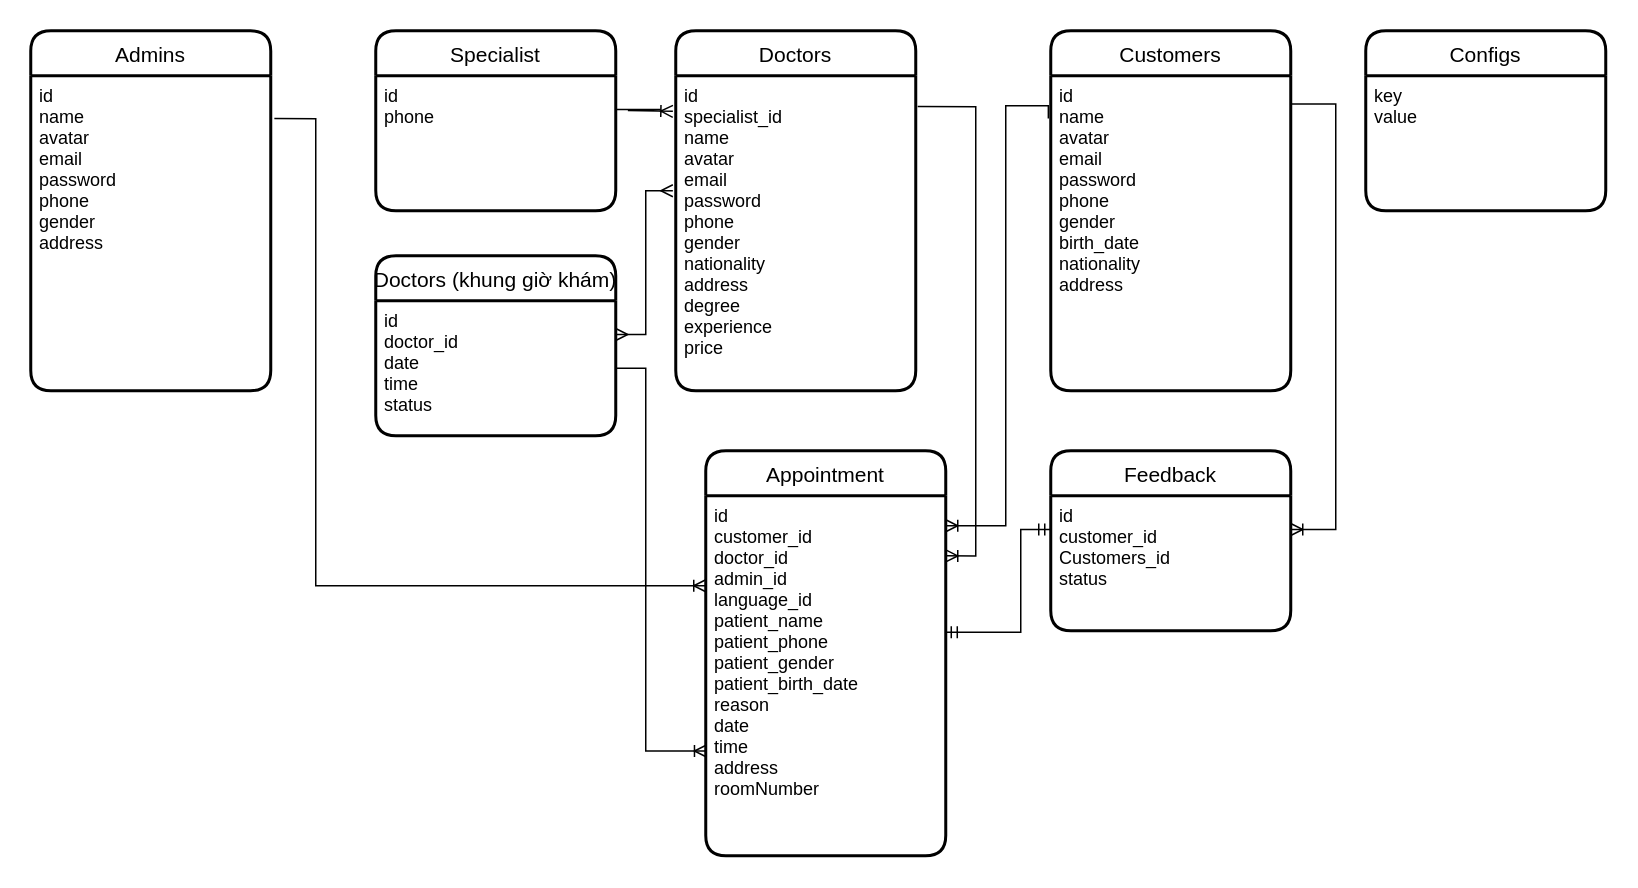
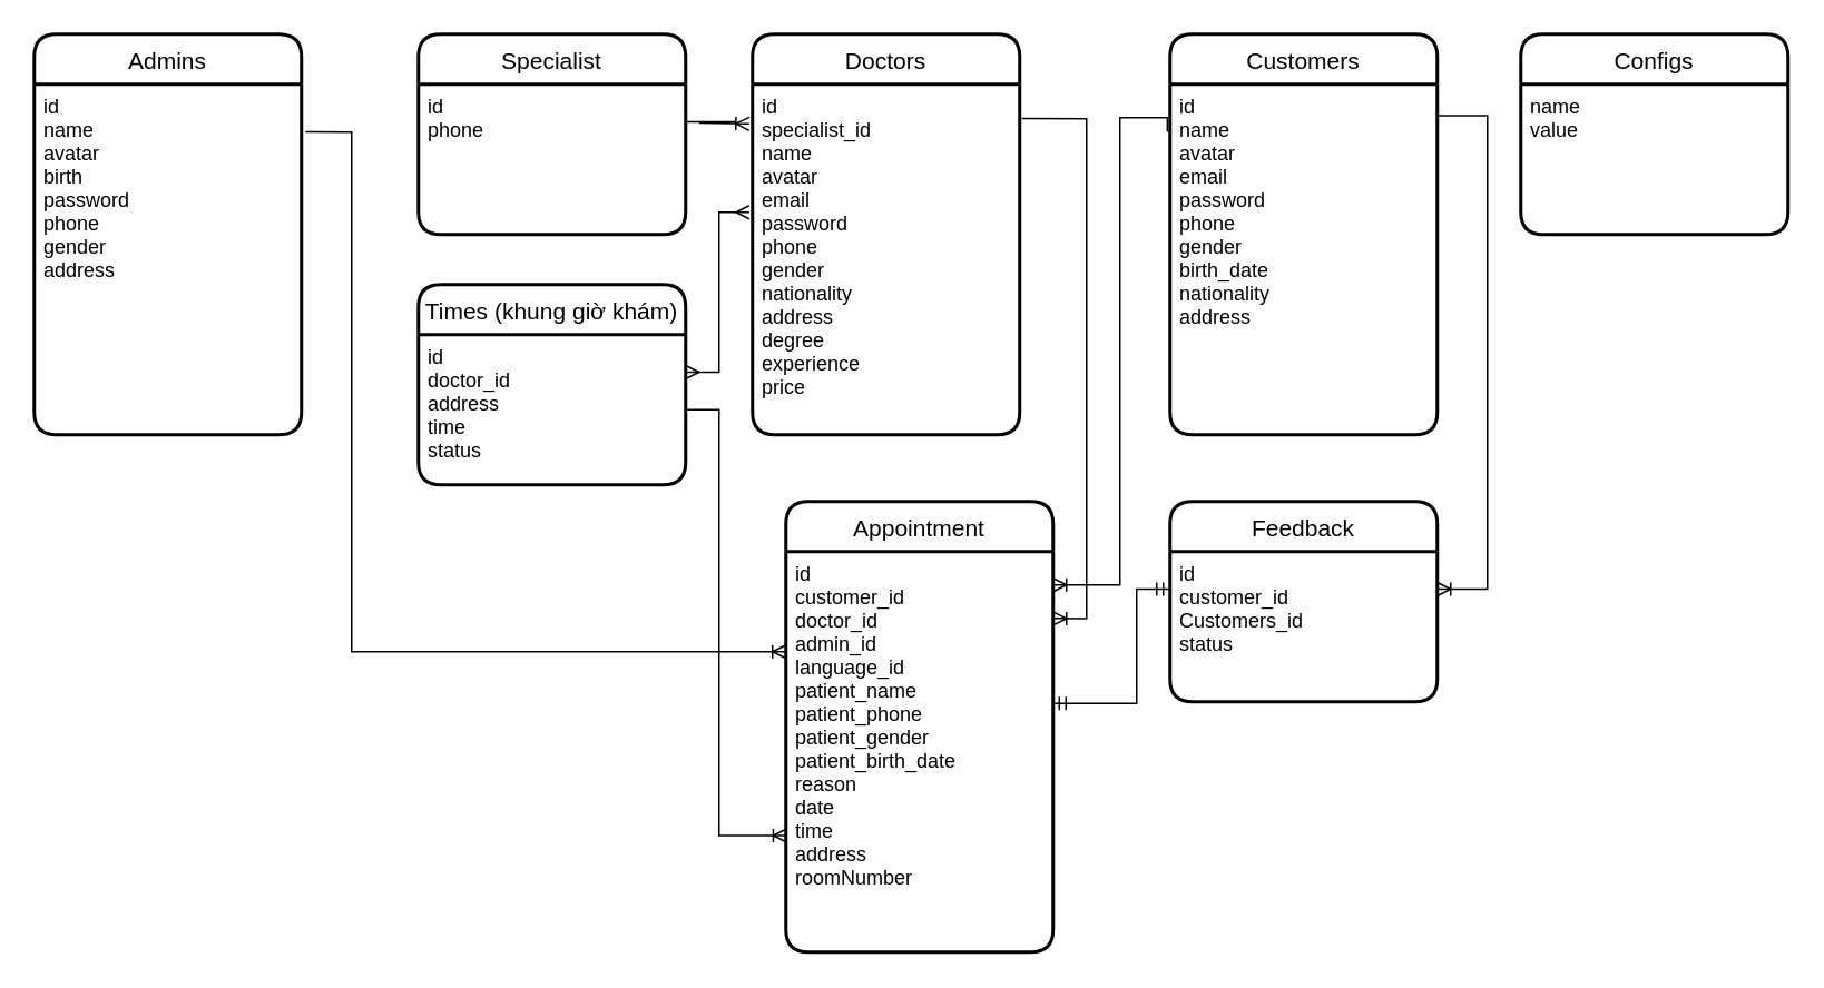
  <mxCell id="0" />
  <mxCell id="1" parent="0" />
  <mxCell id="2" value="Customers" style="swimlane;childLayout=stackLayout;horizontal=1;startSize=30;horizontalStack=0;rounded=1;fontSize=14;fontStyle=0;strokeWidth=2;resizeParent=0;resizeLast=1;shadow=0;dashed=0;align=center;" parent="1" vertex="1"><mxGeometry x="700" width="160" height="240" as="geometry" y="20" /></mxCell>
  <mxCell id="3" value="id&#10;name&#10;avatar&#10;email&#10;password&#10;phone&#10;gender&#10;birth_date&#10;nationality&#10;address" style="align=left;strokeColor=none;fillColor=none;spacingLeft=4;fontSize=12;verticalAlign=top;resizable=0;rotatable=0;part=1;" parent="2" vertex="1"><mxGeometry y="30" width="160" height="210" as="geometry" /></mxCell>
  <mxCell id="4" value="Doctors" style="swimlane;childLayout=stackLayout;horizontal=1;startSize=30;horizontalStack=0;rounded=1;fontSize=14;fontStyle=0;strokeWidth=2;resizeParent=0;resizeLast=1;shadow=0;dashed=0;align=center;" parent="1" vertex="1"><mxGeometry x="450" width="160" height="240" as="geometry" y="20" /></mxCell>
  <mxCell id="5" value="id&#10;specialist_id&#10;name&#10;avatar&#10;email&#10;password&#10;phone&#10;gender&#10;nationality&#10;address&#10;degree&#10;experience&#10;price" style="align=left;strokeColor=none;fillColor=none;spacingLeft=4;fontSize=12;verticalAlign=top;resizable=0;rotatable=0;part=1;" parent="4" vertex="1"><mxGeometry y="30" width="160" height="210" as="geometry" /></mxCell>
  <mxCell id="6" value="Configs" style="swimlane;childLayout=stackLayout;horizontal=1;startSize=30;horizontalStack=0;rounded=1;fontSize=14;fontStyle=0;strokeWidth=2;resizeParent=0;resizeLast=1;shadow=0;dashed=0;align=center;" parent="1" vertex="1"><mxGeometry x="910" width="160" height="120" as="geometry" y="20" /></mxCell>
- <mxCell id="7" value="key&#10;value" style="align=left;strokeColor=none;fillColor=none;spacingLeft=4;fontSize=12;verticalAlign=top;resizable=0;rotatable=0;part=1;" parent="6" vertex="1"><mxGeometry y="30" width="160" height="90" as="geometry" /></mxCell>
+ <mxCell id="7" value="name&#10;value" style="align=left;strokeColor=none;fillColor=none;spacingLeft=4;fontSize=12;verticalAlign=top;resizable=0;rotatable=0;part=1;" parent="6" vertex="1"><mxGeometry y="30" width="160" height="90" as="geometry" /></mxCell>
  <mxCell id="8" value="Admins" style="swimlane;childLayout=stackLayout;horizontal=1;startSize=30;horizontalStack=0;rounded=1;fontSize=14;fontStyle=0;strokeWidth=2;resizeParent=0;resizeLast=1;shadow=0;dashed=0;align=center;" parent="1" vertex="1"><mxGeometry x="20" width="160" height="240" as="geometry" y="20" /></mxCell>
- <mxCell id="9" value="id&#10;name&#10;avatar&#10;email&#10;password&#10;phone&#10;gender&#10;address" style="align=left;strokeColor=none;fillColor=none;spacingLeft=4;fontSize=12;verticalAlign=top;resizable=0;rotatable=0;part=1;" parent="8" vertex="1"><mxGeometry y="30" width="160" height="210" as="geometry" /></mxCell>
- <mxCell id="10" value="Doctors (khung giờ khám)" style="swimlane;childLayout=stackLayout;horizontal=1;startSize=30;horizontalStack=0;rounded=1;fontSize=14;fontStyle=0;strokeWidth=2;resizeParent=0;resizeLast=1;shadow=0;dashed=0;align=center;" parent="1" vertex="1"><mxGeometry x="250" y="170" width="160" height="120" as="geometry" /></mxCell>
- <mxCell id="11" value="id&#10;doctor_id&#10;date&#10;time&#10;status" style="align=left;strokeColor=none;fillColor=none;spacingLeft=4;fontSize=12;verticalAlign=top;resizable=0;rotatable=0;part=1;" parent="10" vertex="1"><mxGeometry y="30" width="160" height="90" as="geometry" /></mxCell>
+ <mxCell id="9" value="id&#10;name&#10;avatar&#10;birth&#10;password&#10;phone&#10;gender&#10;address" style="align=left;strokeColor=none;fillColor=none;spacingLeft=4;fontSize=12;verticalAlign=top;resizable=0;rotatable=0;part=1;" parent="8" vertex="1"><mxGeometry y="30" width="160" height="210" as="geometry" /></mxCell>
+ <mxCell id="10" value="Times (khung giờ khám)" style="swimlane;childLayout=stackLayout;horizontal=1;startSize=30;horizontalStack=0;rounded=1;fontSize=14;fontStyle=0;strokeWidth=2;resizeParent=0;resizeLast=1;shadow=0;dashed=0;align=center;" parent="1" vertex="1"><mxGeometry x="250" y="170" width="160" height="120" as="geometry" /></mxCell>
+ <mxCell id="11" value="id&#10;doctor_id&#10;address&#10;time&#10;status" style="align=left;strokeColor=none;fillColor=none;spacingLeft=4;fontSize=12;verticalAlign=top;resizable=0;rotatable=0;part=1;" parent="10" vertex="1"><mxGeometry y="30" width="160" height="90" as="geometry" /></mxCell>
  <mxCell id="12" value="Feedback" style="swimlane;childLayout=stackLayout;horizontal=1;startSize=30;horizontalStack=0;rounded=1;fontSize=14;fontStyle=0;strokeWidth=2;resizeParent=0;resizeLast=1;shadow=0;dashed=0;align=center;" parent="1" vertex="1"><mxGeometry x="700" y="300" width="160" height="120" as="geometry" /></mxCell>
  <mxCell id="13" value="id&#10;customer_id&#10;Customers_id&#10;status" style="align=left;strokeColor=none;fillColor=none;spacingLeft=4;fontSize=12;verticalAlign=top;resizable=0;rotatable=0;part=1;" parent="12" vertex="1"><mxGeometry y="30" width="160" height="90" as="geometry" /></mxCell>
  <mxCell id="14" value="Specialist" style="swimlane;childLayout=stackLayout;horizontal=1;startSize=30;horizontalStack=0;rounded=1;fontSize=14;fontStyle=0;strokeWidth=2;resizeParent=0;resizeLast=1;shadow=0;dashed=0;align=center;" parent="1" vertex="1"><mxGeometry x="250" width="160" height="120" as="geometry" y="20" /></mxCell>
  <mxCell id="15" value="id&#10;phone" style="align=left;strokeColor=none;fillColor=none;spacingLeft=4;fontSize=12;verticalAlign=top;resizable=0;rotatable=0;part=1;" parent="14" vertex="1"><mxGeometry y="30" width="160" height="90" as="geometry" /></mxCell>
  <mxCell id="16" value="Appointment" style="swimlane;childLayout=stackLayout;horizontal=1;startSize=30;horizontalStack=0;rounded=1;fontSize=14;fontStyle=0;strokeWidth=2;resizeParent=0;resizeLast=1;shadow=0;dashed=0;align=center;" parent="1" vertex="1"><mxGeometry x="470" y="300" width="160" height="270" as="geometry" /></mxCell>
  <mxCell id="17" value="id&#10;customer_id&#10;doctor_id&#10;admin_id&#10;language_id&#10;patient_name&#10;patient_phone&#10;patient_gender&#10;patient_birth_date&#10;reason&#10;date&#10;time&#10;address&#10;roomNumber" style="align=left;strokeColor=none;fillColor=none;spacingLeft=4;fontSize=12;verticalAlign=top;resizable=0;rotatable=0;part=1;" parent="16" vertex="1"><mxGeometry y="30" width="160" height="240" as="geometry" /></mxCell>
  <mxCell id="18" value="" style="edgeStyle=orthogonalEdgeStyle;fontSize=12;html=1;endArrow=ERoneToMany;rounded=0;exitX=1.015;exitY=0.136;exitDx=0;exitDy=0;exitPerimeter=0;entryX=0;entryY=0.25;entryDx=0;entryDy=0;" edge="1" parent="1" source="9" target="17"><mxGeometry width="100" height="100" relative="1" as="geometry"><mxPoint x="480" y="370" as="sourcePoint" /><mxPoint x="220" y="380" as="targetPoint" /><Array as="points"><mxPoint x="210" y="79" /><mxPoint x="210" y="390" /></Array></mxGeometry></mxCell>
  <mxCell id="19" value="" style="edgeStyle=entityRelationEdgeStyle;fontSize=12;html=1;endArrow=ERoneToMany;rounded=0;exitX=1;exitY=0.25;exitDx=0;exitDy=0;entryX=-0.012;entryY=0.113;entryDx=0;entryDy=0;entryPerimeter=0;" edge="1" parent="1" source="15" target="5"><mxGeometry width="100" height="100" relative="1" as="geometry"><mxPoint x="480" y="370" as="sourcePoint" /><mxPoint x="580" y="270" as="targetPoint" /></mxGeometry></mxCell>
  <mxCell id="20" value="" style="edgeStyle=orthogonalEdgeStyle;fontSize=12;html=1;endArrow=ERmany;startArrow=ERmany;rounded=0;exitX=1;exitY=0.25;exitDx=0;exitDy=0;entryX=-0.012;entryY=0.365;entryDx=0;entryDy=0;entryPerimeter=0;" edge="1" parent="1" source="11" target="5"><mxGeometry width="100" height="100" relative="1" as="geometry"><mxPoint x="480" y="370" as="sourcePoint" /><mxPoint x="580" y="270" as="targetPoint" /></mxGeometry></mxCell>
  <mxCell id="21" value="" style="edgeStyle=orthogonalEdgeStyle;fontSize=12;html=1;endArrow=ERoneToMany;rounded=0;exitX=1.008;exitY=0.098;exitDx=0;exitDy=0;exitPerimeter=0;entryX=1;entryY=0.167;entryDx=0;entryDy=0;entryPerimeter=0;" edge="1" parent="1" source="5" target="17"><mxGeometry width="100" height="100" relative="1" as="geometry"><mxPoint x="480" y="370" as="sourcePoint" /><mxPoint x="580" y="270" as="targetPoint" /><Array as="points"><mxPoint x="650" y="71" /><mxPoint x="650" y="370" /></Array></mxGeometry></mxCell>
  <mxCell id="22" value="" style="edgeStyle=orthogonalEdgeStyle;fontSize=12;html=1;endArrow=ERoneToMany;rounded=0;exitX=1.005;exitY=0.09;exitDx=0;exitDy=0;exitPerimeter=0;entryX=1;entryY=0.25;entryDx=0;entryDy=0;" edge="1" parent="1" source="3" target="13"><mxGeometry width="100" height="100" relative="1" as="geometry"><mxPoint x="480" y="370" as="sourcePoint" /><mxPoint x="580" y="270" as="targetPoint" /><Array as="points"><mxPoint x="890" y="69" /><mxPoint x="890" y="353" /></Array></mxGeometry></mxCell>
  <mxCell id="23" value="" style="edgeStyle=orthogonalEdgeStyle;fontSize=12;html=1;endArrow=ERmandOne;startArrow=ERmandOne;rounded=0;entryX=0;entryY=0.25;entryDx=0;entryDy=0;exitX=0.998;exitY=0.379;exitDx=0;exitDy=0;exitPerimeter=0;" edge="1" parent="1" source="17" target="13"><mxGeometry width="100" height="100" relative="1" as="geometry"><mxPoint x="480" y="370" as="sourcePoint" /><mxPoint x="580" y="270" as="targetPoint" /><Array as="points"><mxPoint x="680" y="421" /><mxPoint x="680" y="353" /></Array></mxGeometry></mxCell>
  <mxCell id="24" value="" style="edgeStyle=orthogonalEdgeStyle;fontSize=12;html=1;endArrow=ERoneToMany;rounded=0;exitX=1;exitY=0.5;exitDx=0;exitDy=0;entryX=0.003;entryY=0.709;entryDx=0;entryDy=0;entryPerimeter=0;" edge="1" parent="1" source="11" target="17"><mxGeometry width="100" height="100" relative="1" as="geometry"><mxPoint x="480" y="370" as="sourcePoint" /><mxPoint x="410" y="500" as="targetPoint" /><Array as="points"><mxPoint x="430" y="245" /><mxPoint x="430" y="500" /></Array></mxGeometry></mxCell>
  <mxCell id="25" value="" style="edgeStyle=orthogonalEdgeStyle;fontSize=12;html=1;endArrow=ERoneToMany;rounded=0;exitX=-0.01;exitY=0.136;exitDx=0;exitDy=0;exitPerimeter=0;" edge="1" parent="1" source="3"><mxGeometry width="100" height="100" relative="1" as="geometry"><mxPoint x="480" y="370" as="sourcePoint" /><mxPoint x="630" y="350" as="targetPoint" /><Array as="points"><mxPoint x="698" y="70" /><mxPoint x="670" y="70" /><mxPoint x="670" y="350" /></Array></mxGeometry></mxCell>
